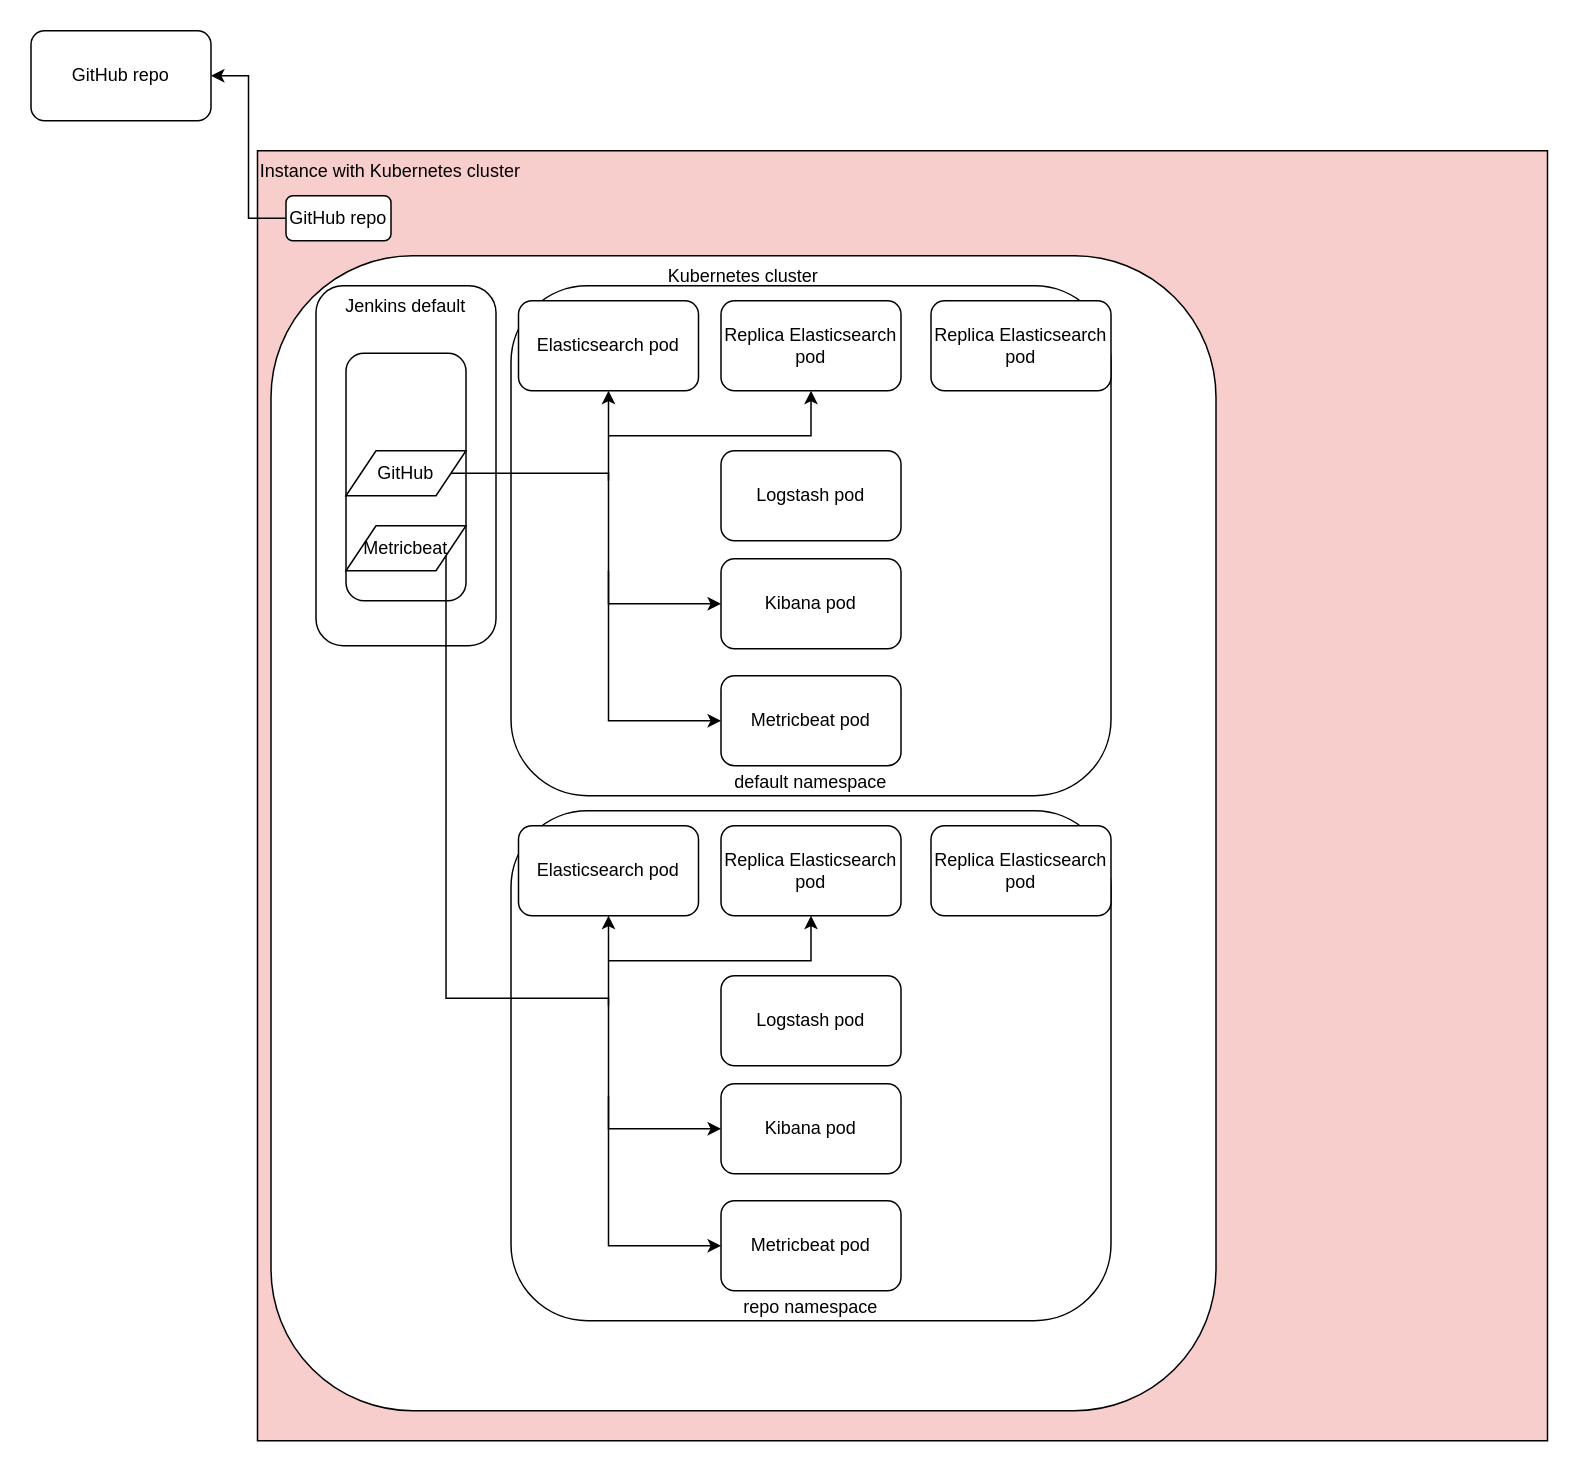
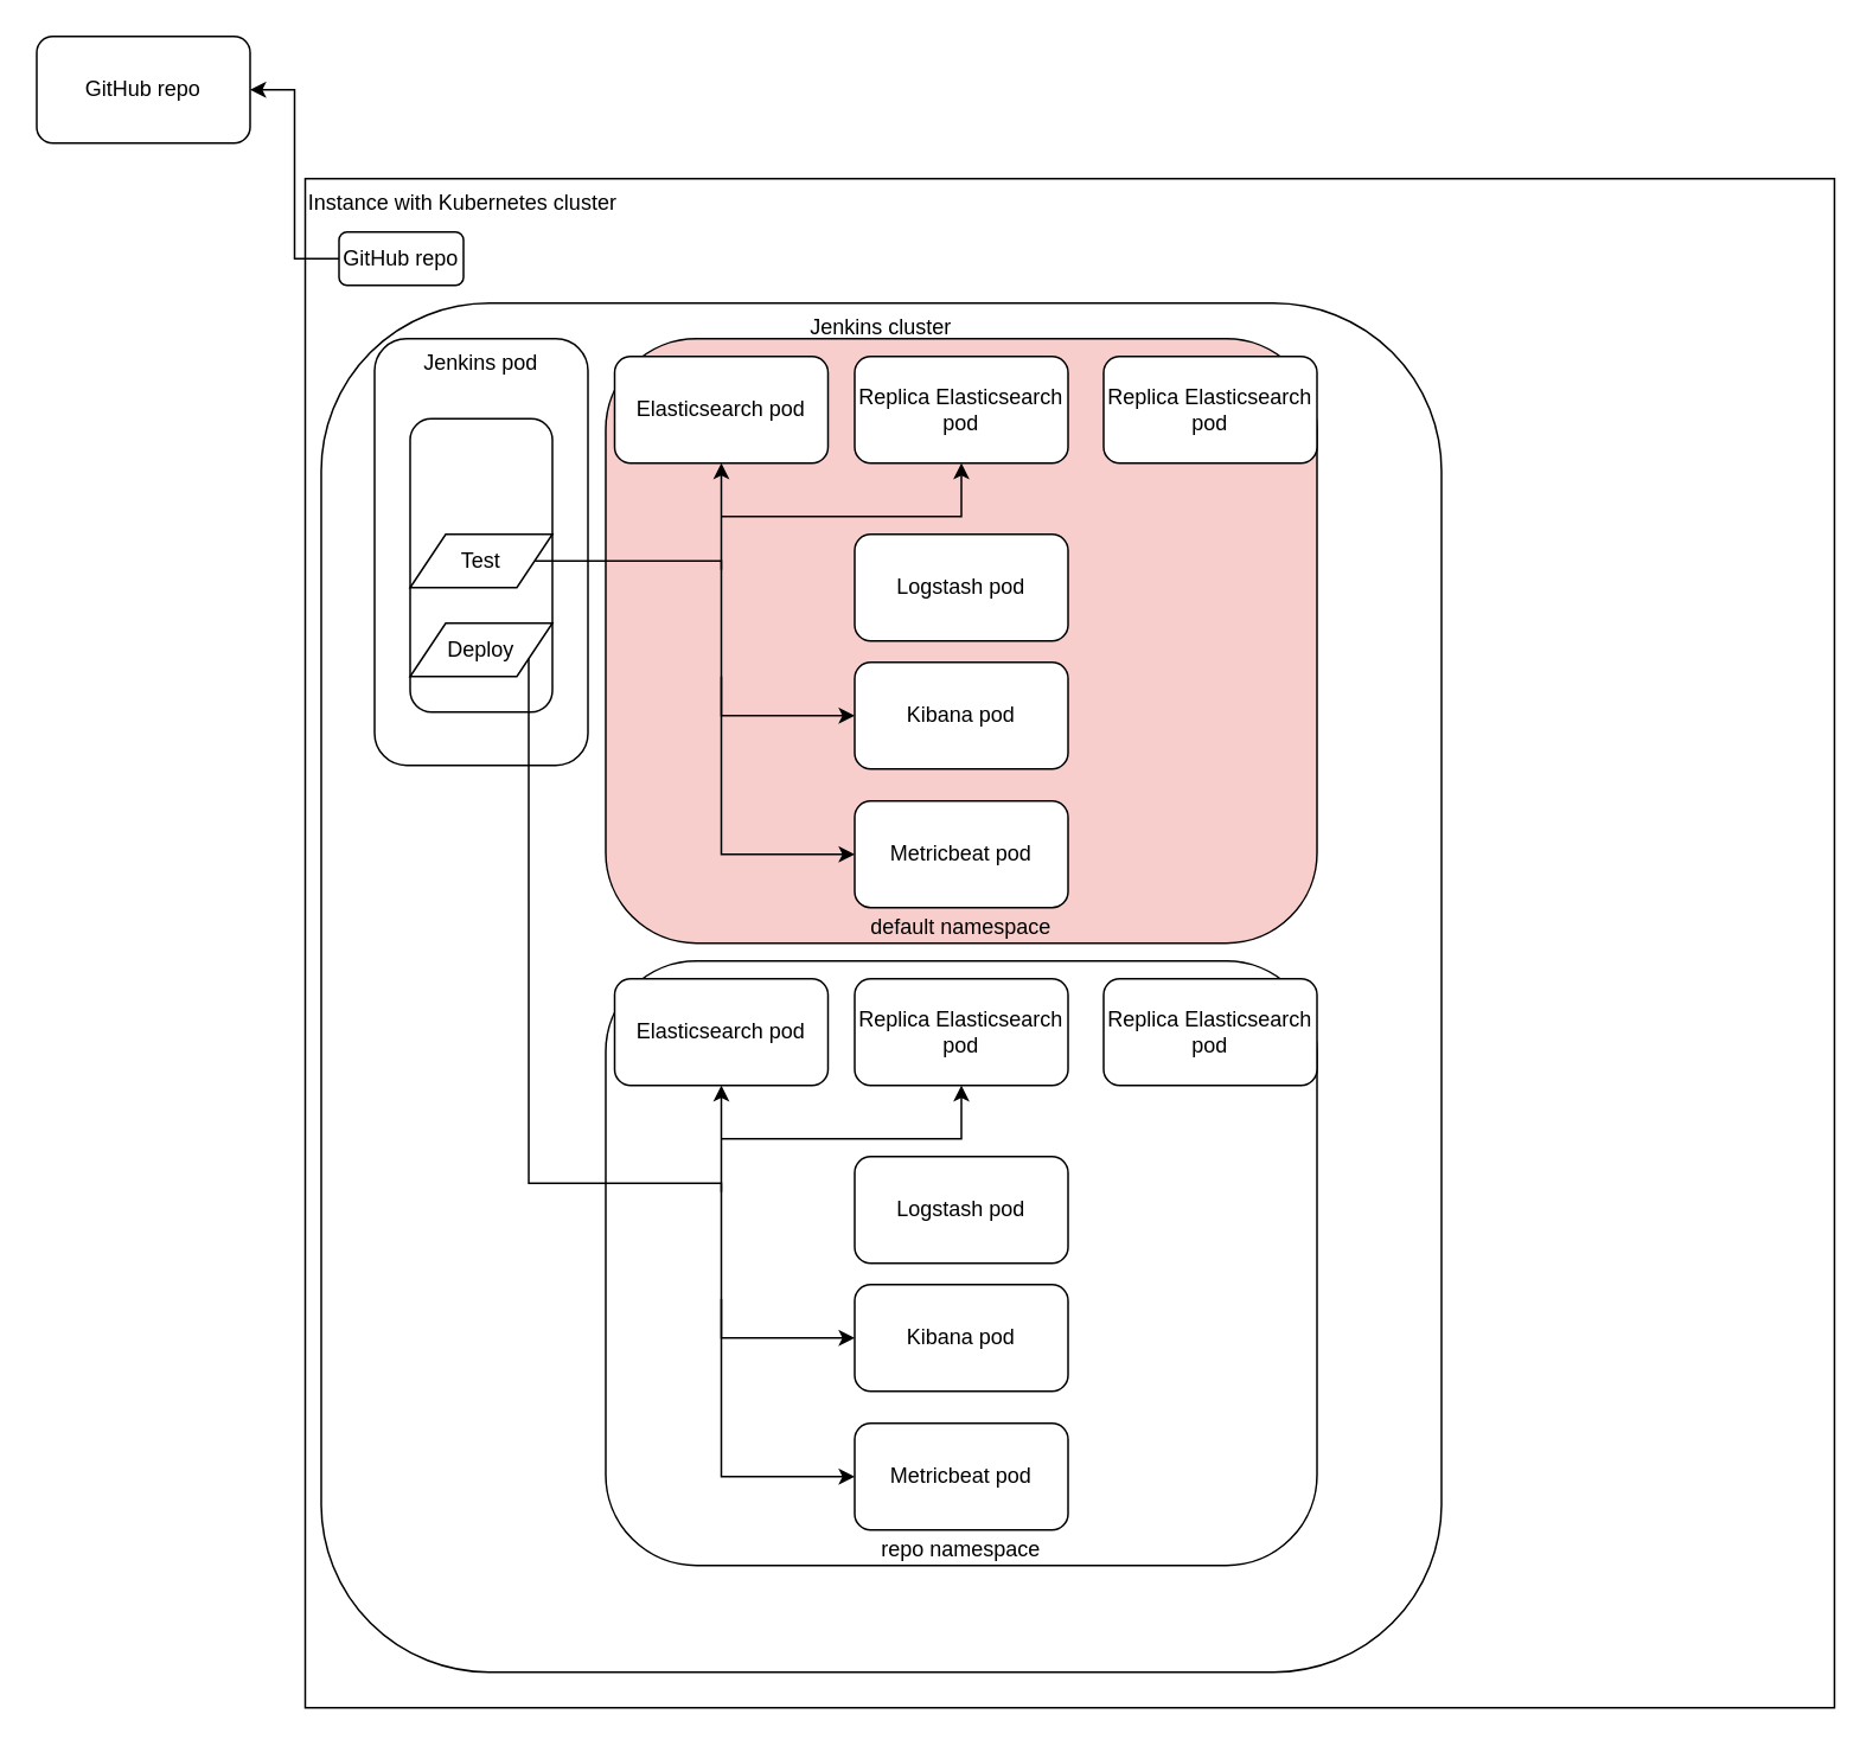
  <mxCell id="0" />
  <mxCell id="1" parent="0" />
  <mxCell id="2" value="GitHub repo" style="rounded=1;whiteSpace=wrap;html=1;" parent="1" vertex="1"><mxGeometry x="20" y="20" width="120" height="60" as="geometry" /></mxCell>
- <mxCell id="3" value="&lt;div style=&quot;&quot;&gt;&lt;span style=&quot;background-color: initial;&quot;&gt;Instance with Kubernetes cluster&lt;/span&gt;&lt;/div&gt;" style="whiteSpace=wrap;html=1;aspect=fixed;align=left;horizontal=1;verticalAlign=top;fillColor=#f8cecc;" parent="1" vertex="1"><mxGeometry x="171" y="100" width="860" height="860" as="geometry" /></mxCell>
- <mxCell id="4" value="Kubernetes cluster" style="rounded=1;whiteSpace=wrap;html=1;align=center;verticalAlign=top;" parent="1" vertex="1"><mxGeometry x="180" y="170" width="630" height="770" as="geometry" /></mxCell>
+ <mxCell id="3" value="&lt;div style=&quot;&quot;&gt;&lt;span style=&quot;background-color: initial;&quot;&gt;Instance with Kubernetes cluster&lt;/span&gt;&lt;/div&gt;" style="whiteSpace=wrap;html=1;aspect=fixed;align=left;horizontal=1;verticalAlign=top;" parent="1" vertex="1"><mxGeometry x="171" y="100" width="860" height="860" as="geometry" /></mxCell>
+ <mxCell id="4" value="Jenkins cluster" style="rounded=1;whiteSpace=wrap;html=1;align=center;verticalAlign=top;" parent="1" vertex="1"><mxGeometry x="180" y="170" width="630" height="770" as="geometry" /></mxCell>
  <mxCell id="5" style="edgeStyle=orthogonalEdgeStyle;rounded=0;orthogonalLoop=1;jettySize=auto;html=1;exitX=0;exitY=0.5;exitDx=0;exitDy=0;entryX=1;entryY=0.5;entryDx=0;entryDy=0;anchorPointDirection=0;endArrow=classic;endFill=1;" parent="1" source="7" target="2" edge="1"><mxGeometry relative="1" as="geometry" /></mxCell>
- <mxCell id="6" value="Jenkins default" style="rounded=1;whiteSpace=wrap;html=1;verticalAlign=top;" parent="1" vertex="1"><mxGeometry x="210" y="190" width="120" height="240" as="geometry" /></mxCell>
+ <mxCell id="6" value="Jenkins pod" style="rounded=1;whiteSpace=wrap;html=1;verticalAlign=top;" parent="1" vertex="1"><mxGeometry x="210" y="190" width="120" height="240" as="geometry" /></mxCell>
  <mxCell id="7" value="GitHub repo" style="rounded=1;whiteSpace=wrap;html=1;" parent="1" vertex="1"><mxGeometry x="190" y="130" width="70" height="30" as="geometry" /></mxCell>
  <mxCell id="8" value="" style="rounded=1;whiteSpace=wrap;html=1;" parent="1" vertex="1"><mxGeometry x="230" y="235" width="80" height="165" as="geometry" /></mxCell>
- <mxCell id="9" value="GitHub" style="shape=parallelogram;perimeter=parallelogramPerimeter;whiteSpace=wrap;html=1;fixedSize=1;" parent="1" vertex="1"><mxGeometry x="230" y="300" width="80" height="30" as="geometry" /></mxCell>
+ <mxCell id="9" value="Test" style="shape=parallelogram;perimeter=parallelogramPerimeter;whiteSpace=wrap;html=1;fixedSize=1;" parent="1" vertex="1"><mxGeometry x="230" y="300" width="80" height="30" as="geometry" /></mxCell>
  <mxCell id="10" style="edgeStyle=orthogonalEdgeStyle;rounded=0;orthogonalLoop=1;jettySize=auto;html=1;endArrow=classic;endFill=1;" parent="1" target="18" edge="1"><mxGeometry relative="1" as="geometry"><Array as="points"><mxPoint x="440" y="330" /><mxPoint x="440" y="330" /></Array><mxPoint x="405" y="330" as="sourcePoint" /></mxGeometry></mxCell>
- <mxCell id="11" value="Metricbeat" style="shape=parallelogram;perimeter=parallelogramPerimeter;whiteSpace=wrap;html=1;fixedSize=1;" parent="1" vertex="1"><mxGeometry x="230" y="350" width="80" height="30" as="geometry" /></mxCell>
+ <mxCell id="11" value="Deploy" style="shape=parallelogram;perimeter=parallelogramPerimeter;whiteSpace=wrap;html=1;fixedSize=1;" parent="1" vertex="1"><mxGeometry x="230" y="350" width="80" height="30" as="geometry" /></mxCell>
  <mxCell id="12" style="edgeStyle=orthogonalEdgeStyle;rounded=0;orthogonalLoop=1;jettySize=auto;html=1;entryX=0.5;entryY=1;entryDx=0;entryDy=0;endArrow=classic;endFill=1;" parent="1" edge="1"><mxGeometry relative="1" as="geometry"><mxPoint x="535" y="290" as="sourcePoint" /><mxPoint x="681" y="260" as="targetPoint" /><Array as="points"><mxPoint x="551" y="290" /><mxPoint x="681" y="290" /></Array></mxGeometry></mxCell>
  <mxCell id="13" value="" style="group" vertex="1" connectable="0" parent="1"><mxGeometry x="340" y="190" width="400" height="340" as="geometry" /></mxCell>
- <mxCell id="14" value="default namespace" style="rounded=1;whiteSpace=wrap;html=1;verticalAlign=bottom;" vertex="1" parent="13"><mxGeometry width="400" height="340" as="geometry" /></mxCell>
+ <mxCell id="14" value="default namespace" style="rounded=1;whiteSpace=wrap;html=1;verticalAlign=bottom;fillColor=#f8cecc;" vertex="1" parent="13"><mxGeometry width="400" height="340" as="geometry" /></mxCell>
  <mxCell id="15" value="Elasticsearch pod" style="rounded=1;whiteSpace=wrap;html=1;" parent="13" vertex="1"><mxGeometry x="5" y="10" width="120" height="60" as="geometry" /></mxCell>
  <mxCell id="16" value="Replica Elasticsearch pod" style="rounded=1;whiteSpace=wrap;html=1;" parent="13" vertex="1"><mxGeometry x="140" y="10" width="120" height="60" as="geometry" /></mxCell>
  <mxCell id="17" value="Replica Elasticsearch pod" style="rounded=1;whiteSpace=wrap;html=1;" parent="13" vertex="1"><mxGeometry x="280" y="10" width="120" height="60" as="geometry" /></mxCell>
  <mxCell id="18" value="Logstash pod" style="rounded=1;whiteSpace=wrap;html=1;" parent="13" vertex="1"><mxGeometry x="140" y="110" width="120" height="60" as="geometry" /></mxCell>
  <mxCell id="19" value="Kibana pod" style="rounded=1;whiteSpace=wrap;html=1;" parent="13" vertex="1"><mxGeometry x="140" y="182" width="120" height="60" as="geometry" /></mxCell>
  <mxCell id="20" value="Metricbeat pod" style="rounded=1;whiteSpace=wrap;html=1;" parent="13" vertex="1"><mxGeometry x="140" y="260" width="120" height="60" as="geometry" /></mxCell>
  <mxCell id="21" style="edgeStyle=orthogonalEdgeStyle;rounded=0;orthogonalLoop=1;jettySize=auto;html=1;exitX=1;exitY=0.5;exitDx=0;exitDy=0;entryX=0;entryY=0.5;entryDx=0;entryDy=0;endArrow=classic;endFill=1;" parent="13" source="9" target="19" edge="1"><mxGeometry relative="1" as="geometry"><mxPoint x="-40" y="175" as="sourcePoint" /><mxPoint x="140" y="220" as="targetPoint" /><Array as="points"><mxPoint x="65" y="125" /><mxPoint x="65" y="212" /></Array></mxGeometry></mxCell>
  <mxCell id="22" style="edgeStyle=orthogonalEdgeStyle;rounded=0;orthogonalLoop=1;jettySize=auto;html=1;entryX=0.5;entryY=1;entryDx=0;entryDy=0;endArrow=classic;endFill=1;" parent="13" target="16" edge="1"><mxGeometry relative="1" as="geometry"><mxPoint x="65" y="100" as="sourcePoint" /><mxPoint x="150" y="222" as="targetPoint" /><Array as="points"><mxPoint x="70" y="100" /><mxPoint x="200" y="100" /></Array></mxGeometry></mxCell>
  <mxCell id="23" style="edgeStyle=orthogonalEdgeStyle;rounded=0;orthogonalLoop=1;jettySize=auto;html=1;entryX=0.5;entryY=1;entryDx=0;entryDy=0;endArrow=classic;endFill=1;" edge="1" parent="13" target="15"><mxGeometry relative="1" as="geometry"><mxPoint x="65" y="130" as="sourcePoint" /><mxPoint x="210" y="80.0" as="targetPoint" /><Array as="points"><mxPoint x="65" y="110" /></Array></mxGeometry></mxCell>
  <mxCell id="24" style="edgeStyle=orthogonalEdgeStyle;rounded=0;orthogonalLoop=1;jettySize=auto;html=1;entryX=0;entryY=0.5;entryDx=0;entryDy=0;endArrow=classic;endFill=1;" edge="1" parent="13" target="20"><mxGeometry relative="1" as="geometry"><mxPoint x="65" y="190" as="sourcePoint" /><mxPoint x="75" y="80.0" as="targetPoint" /><Array as="points"><mxPoint x="65" y="210" /><mxPoint x="65" y="290" /></Array></mxGeometry></mxCell>
  <mxCell id="25" value="" style="group" vertex="1" connectable="0" parent="1"><mxGeometry x="340" y="540" width="400" height="340" as="geometry" /></mxCell>
  <mxCell id="26" value="repo namespace" style="rounded=1;whiteSpace=wrap;html=1;verticalAlign=bottom;" vertex="1" parent="25"><mxGeometry width="400" height="340" as="geometry" /></mxCell>
  <mxCell id="27" value="Elasticsearch pod" style="rounded=1;whiteSpace=wrap;html=1;" vertex="1" parent="25"><mxGeometry x="5" y="10" width="120" height="60" as="geometry" /></mxCell>
  <mxCell id="28" value="Replica Elasticsearch pod" style="rounded=1;whiteSpace=wrap;html=1;" vertex="1" parent="25"><mxGeometry x="140" y="10" width="120" height="60" as="geometry" /></mxCell>
  <mxCell id="29" value="Replica Elasticsearch pod" style="rounded=1;whiteSpace=wrap;html=1;" vertex="1" parent="25"><mxGeometry x="280" y="10" width="120" height="60" as="geometry" /></mxCell>
  <mxCell id="30" value="Logstash pod" style="rounded=1;whiteSpace=wrap;html=1;" vertex="1" parent="25"><mxGeometry x="140" y="110" width="120" height="60" as="geometry" /></mxCell>
  <mxCell id="31" value="Kibana pod" style="rounded=1;whiteSpace=wrap;html=1;" vertex="1" parent="25"><mxGeometry x="140" y="182" width="120" height="60" as="geometry" /></mxCell>
  <mxCell id="32" value="Metricbeat pod" style="rounded=1;whiteSpace=wrap;html=1;" vertex="1" parent="25"><mxGeometry x="140" y="260" width="120" height="60" as="geometry" /></mxCell>
  <mxCell id="33" style="edgeStyle=orthogonalEdgeStyle;rounded=0;orthogonalLoop=1;jettySize=auto;html=1;entryX=0.5;entryY=1;entryDx=0;entryDy=0;endArrow=classic;endFill=1;" edge="1" parent="25" target="28"><mxGeometry relative="1" as="geometry"><mxPoint x="65" y="100" as="sourcePoint" /><mxPoint x="150" y="222" as="targetPoint" /><Array as="points"><mxPoint x="70" y="100" /><mxPoint x="200" y="100" /></Array></mxGeometry></mxCell>
  <mxCell id="34" style="edgeStyle=orthogonalEdgeStyle;rounded=0;orthogonalLoop=1;jettySize=auto;html=1;entryX=0.5;entryY=1;entryDx=0;entryDy=0;endArrow=classic;endFill=1;" edge="1" parent="25" target="27"><mxGeometry relative="1" as="geometry"><mxPoint x="65" y="130" as="sourcePoint" /><mxPoint x="210" y="80.0" as="targetPoint" /><Array as="points"><mxPoint x="65" y="110" /></Array></mxGeometry></mxCell>
  <mxCell id="35" style="edgeStyle=orthogonalEdgeStyle;rounded=0;orthogonalLoop=1;jettySize=auto;html=1;entryX=0;entryY=0.5;entryDx=0;entryDy=0;endArrow=classic;endFill=1;" edge="1" parent="25" target="32"><mxGeometry relative="1" as="geometry"><mxPoint x="65" y="190" as="sourcePoint" /><mxPoint x="75" y="80.0" as="targetPoint" /><Array as="points"><mxPoint x="65" y="210" /><mxPoint x="65" y="290" /></Array></mxGeometry></mxCell>
  <mxCell id="36" style="edgeStyle=orthogonalEdgeStyle;rounded=0;orthogonalLoop=1;jettySize=auto;html=1;exitX=1;exitY=0.75;exitDx=0;exitDy=0;entryX=0;entryY=0.5;entryDx=0;entryDy=0;endArrow=classic;endFill=1;" edge="1" parent="1" target="31" source="11"><mxGeometry relative="1" as="geometry"><mxPoint x="300" y="715" as="sourcePoint" /><mxPoint x="480" y="760" as="targetPoint" /><Array as="points"><mxPoint x="297" y="665" /><mxPoint x="405" y="665" /><mxPoint x="405" y="752" /></Array></mxGeometry></mxCell>
